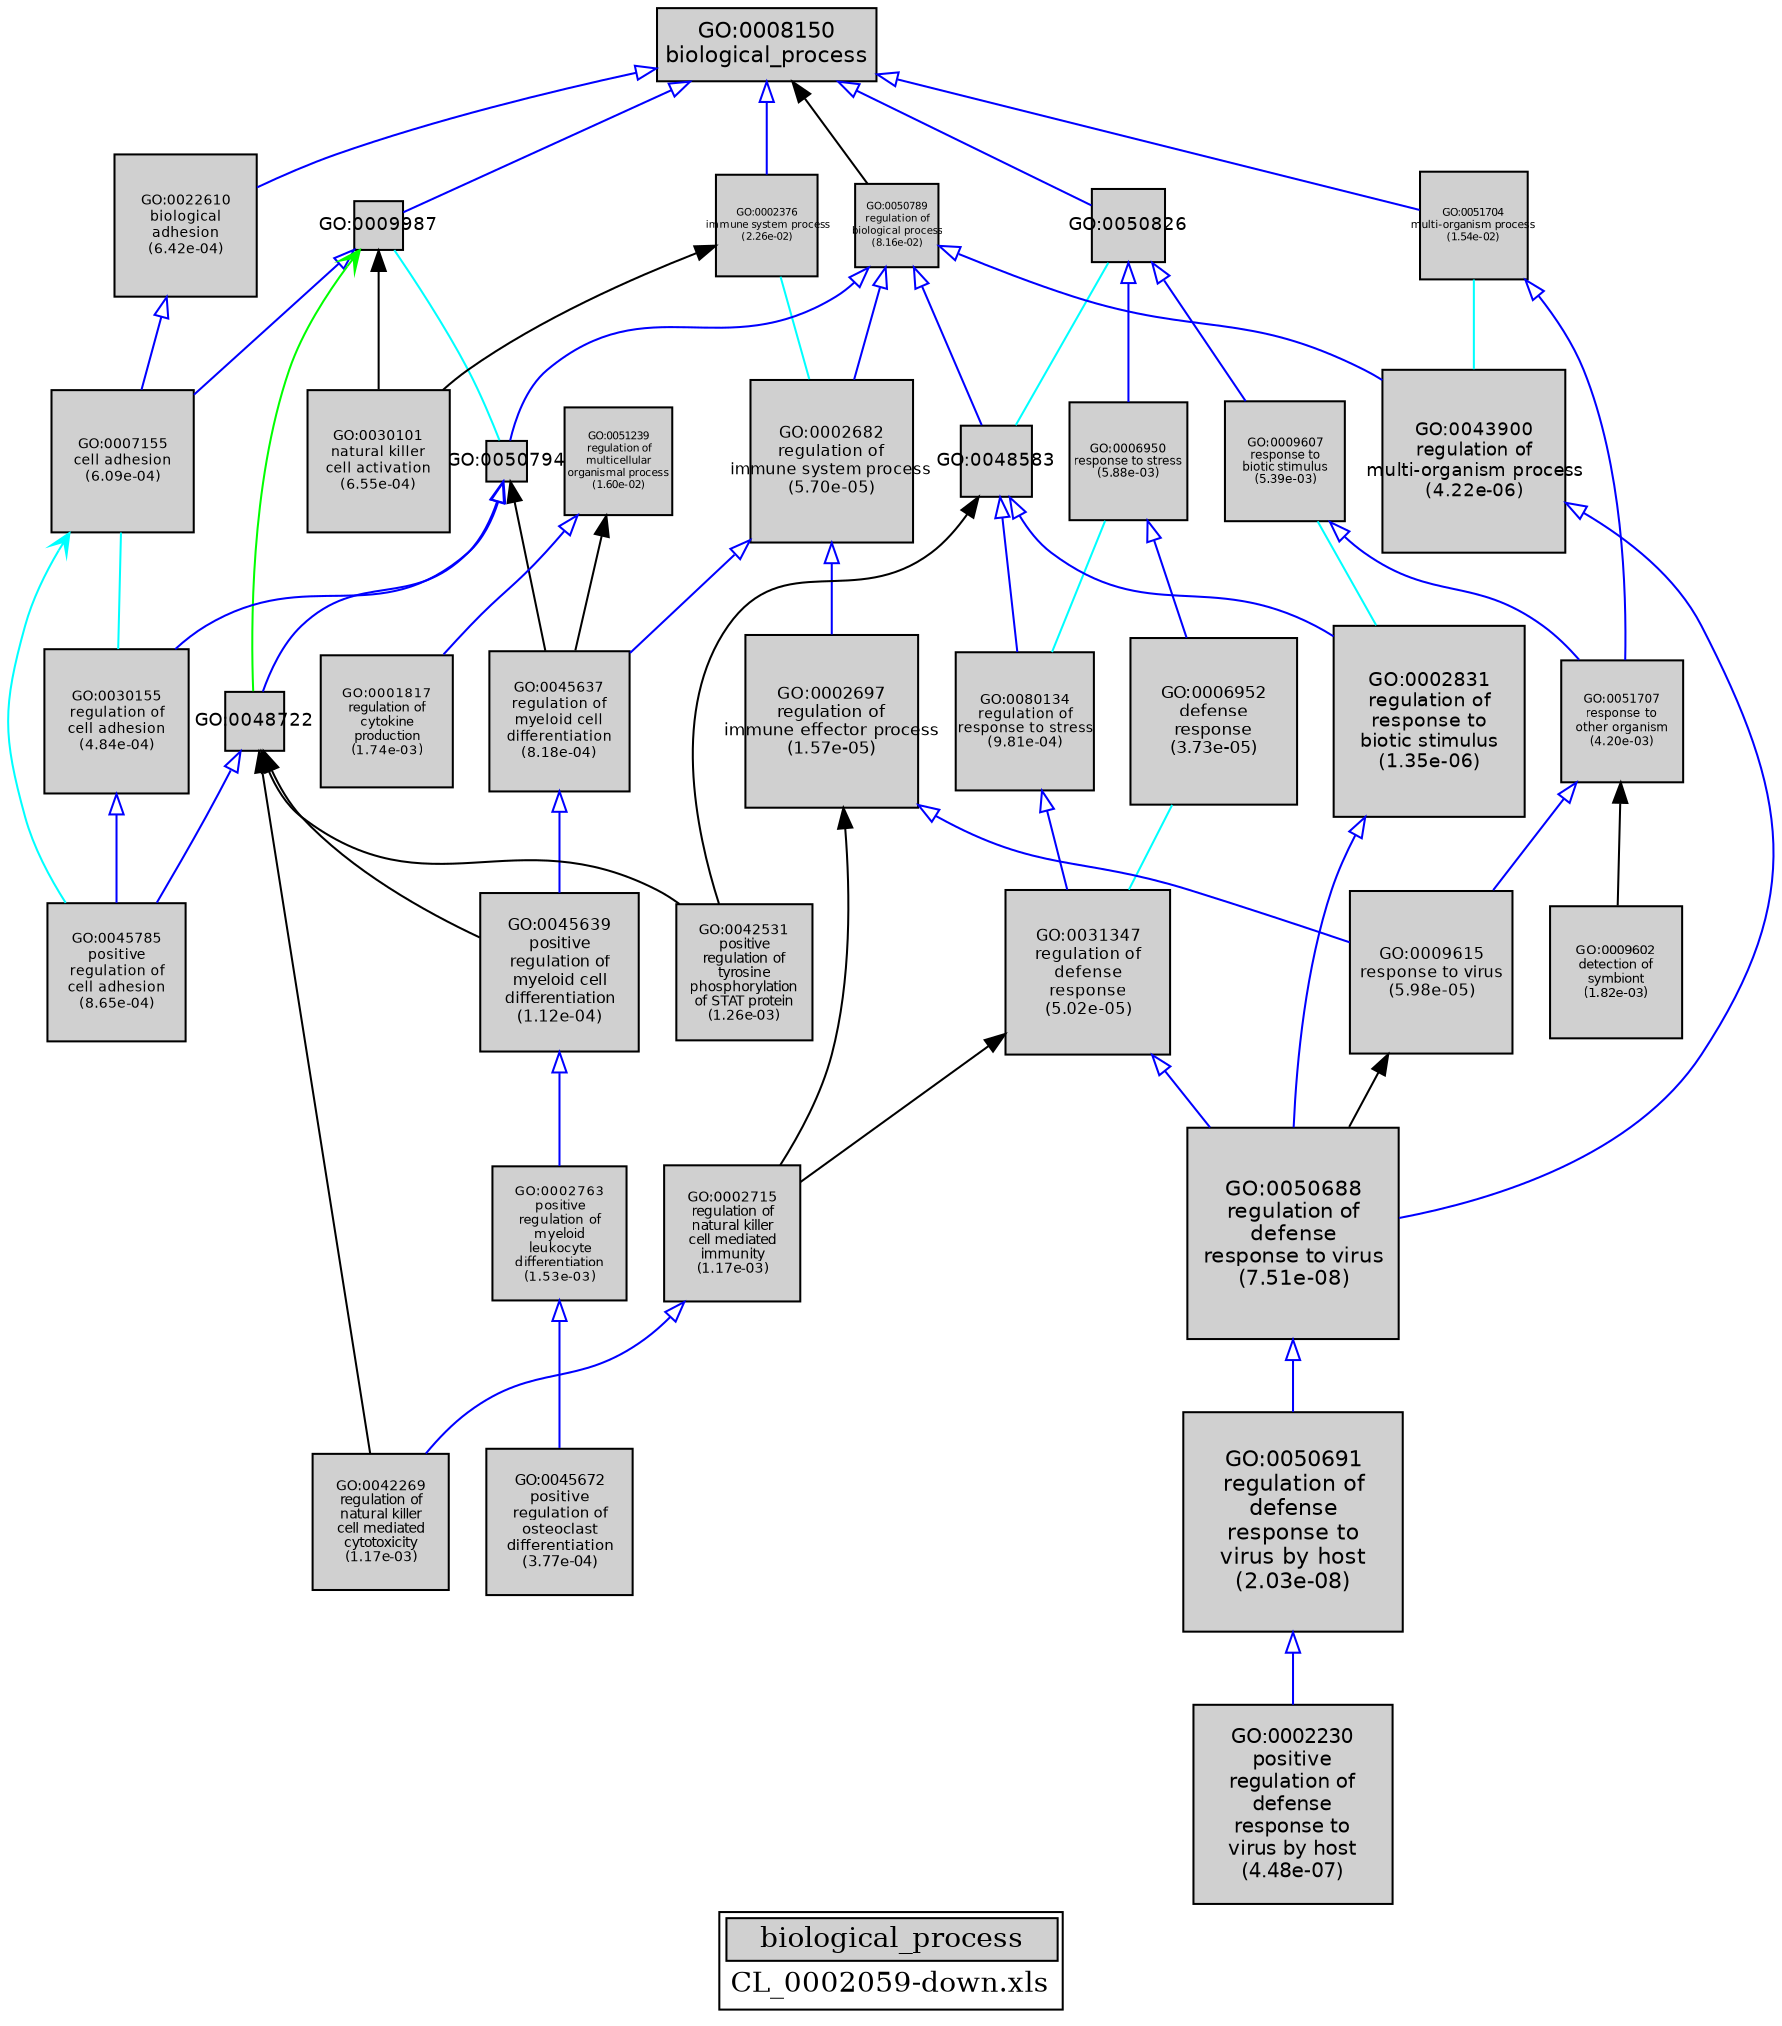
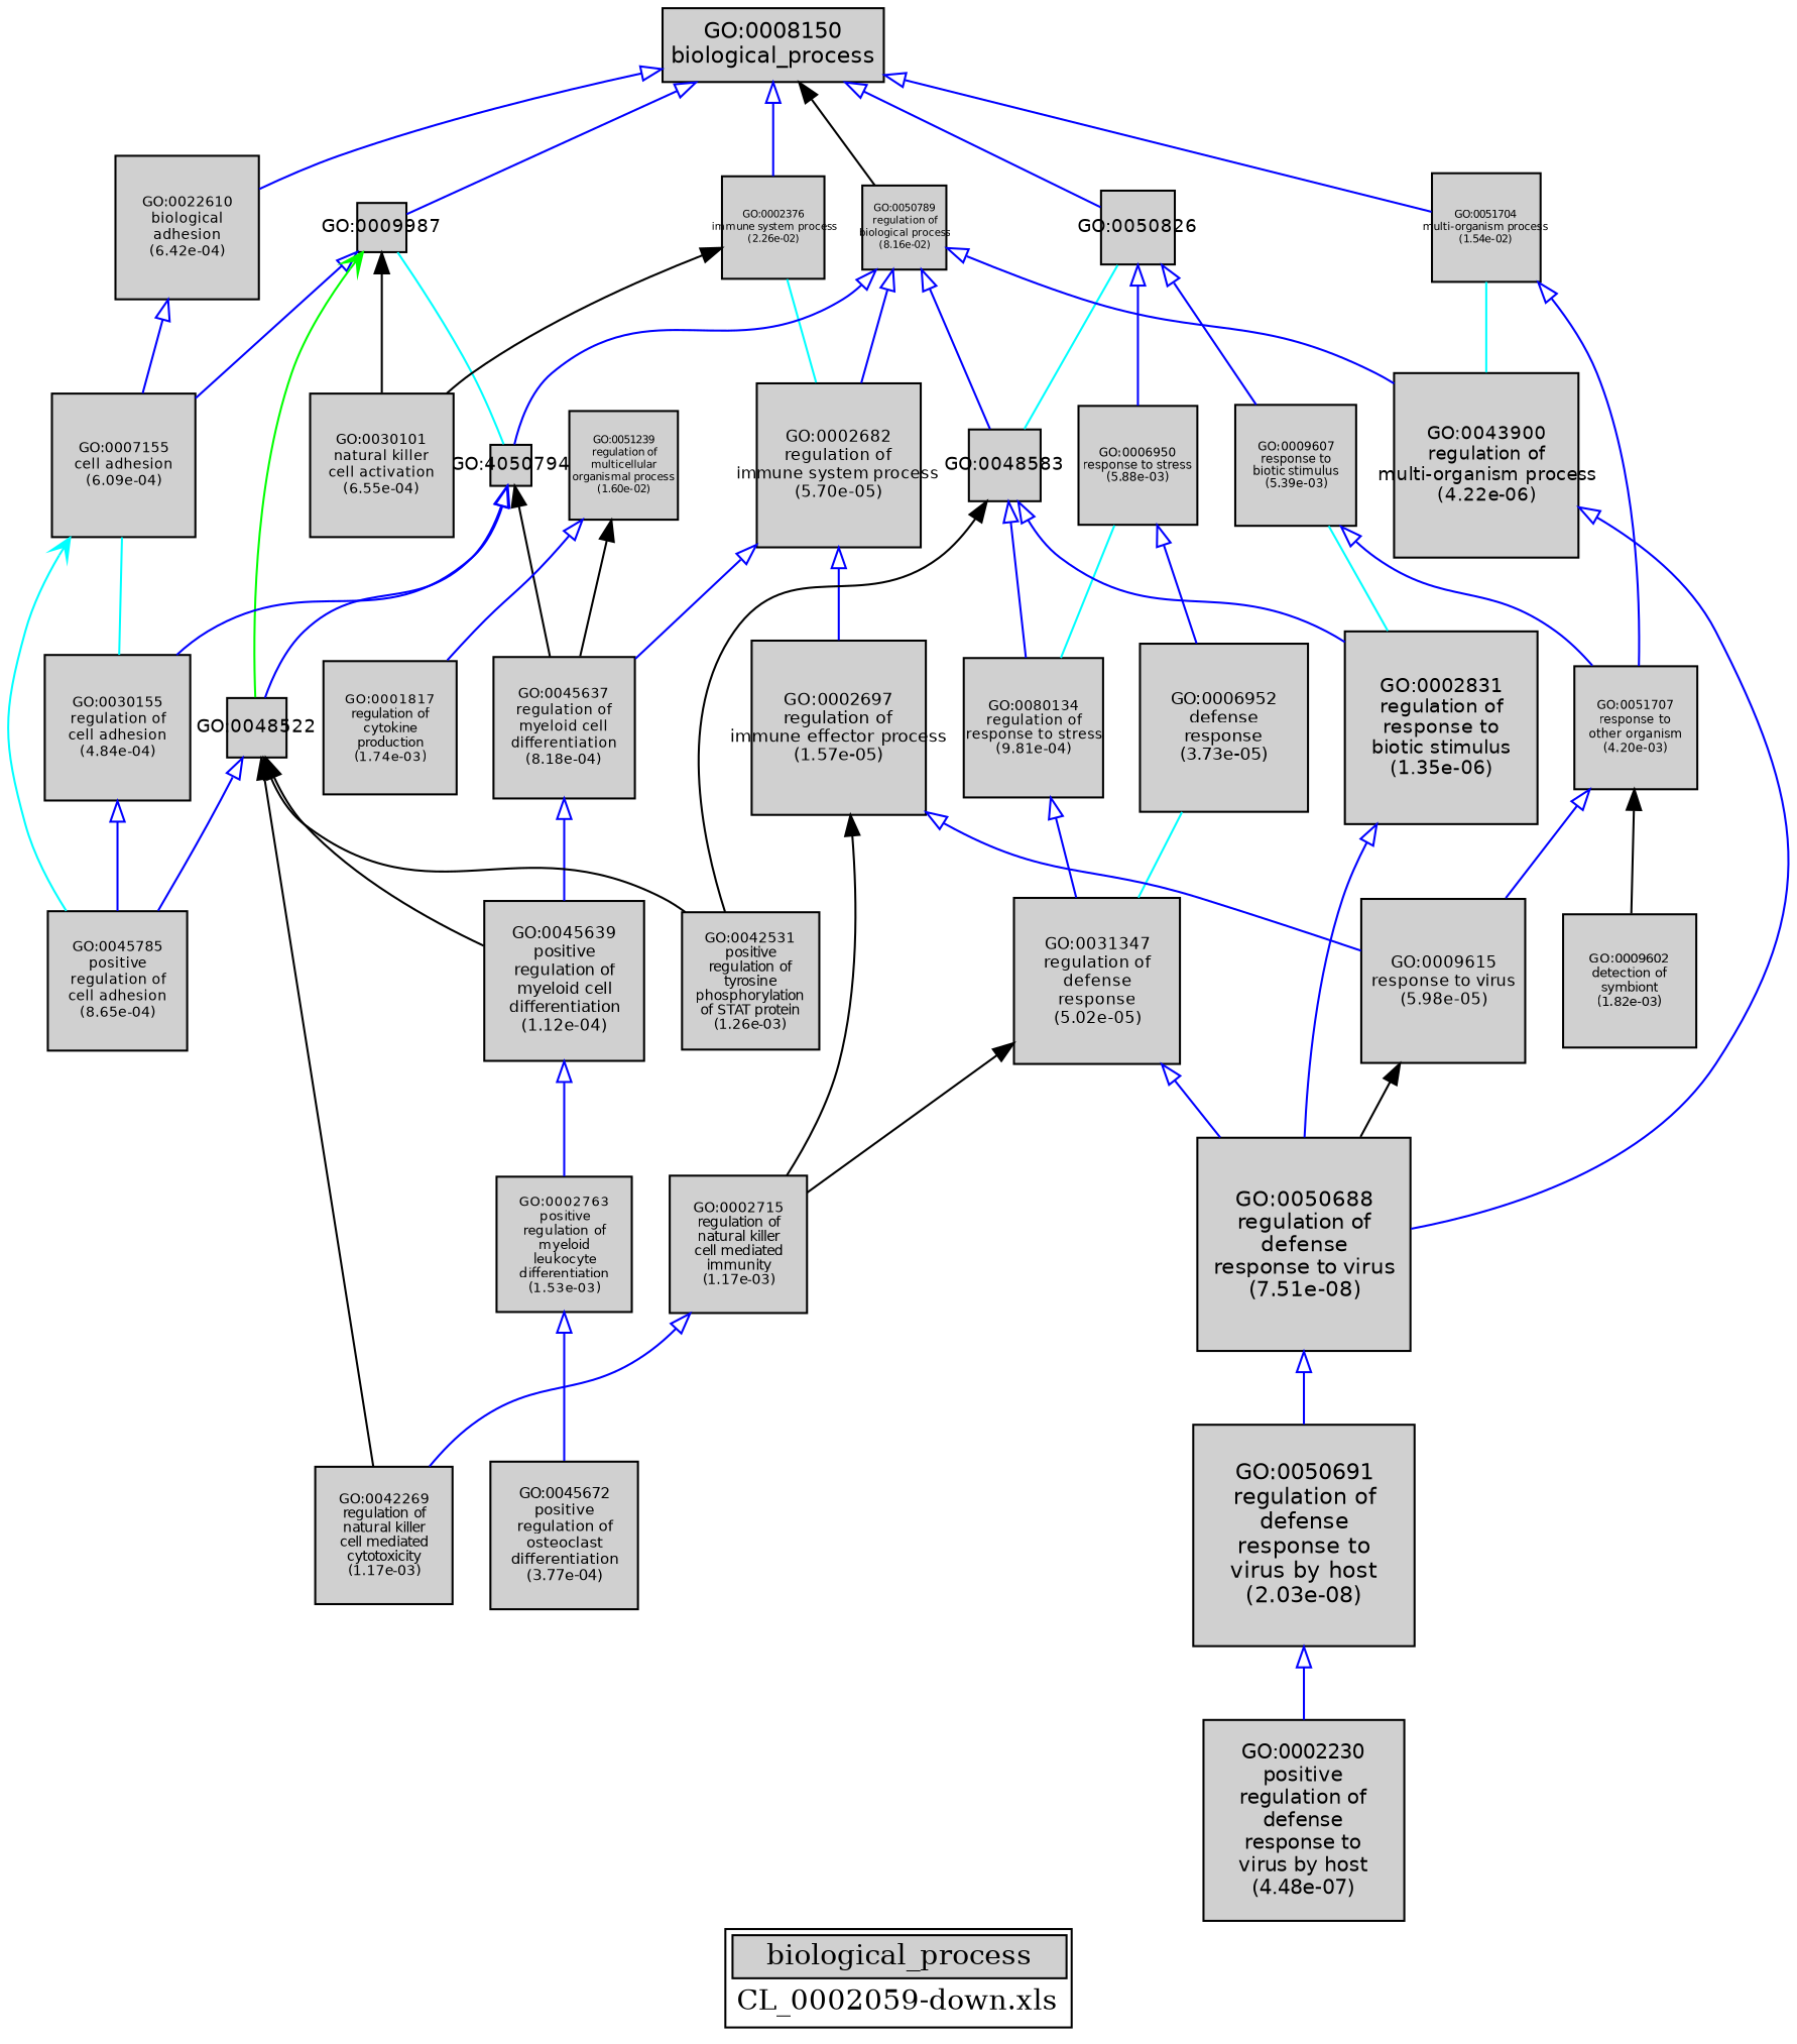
  digraph {
    bgcolor="#FFFFFF"
    label=<<TABLE COLOR="black" BGCOLOR="white"><TR><TD COLSPAN="2" BGCOLOR="#D0D0D0"><FONT COLOR="black">biological_process</FONT></TD></TR><TR><TD BORDER="0">CL_0002059-down.xls</TD></TR></TABLE>>
    node [color=black fillcolor="#D0D0D0" fixedsize=true fontcolor=black fontname=Helvetica fontsize=9 shape=box style=filled]
    edge [arrowtail=empty color=blue dir=back weight=5.0]
    n1 [fontsize=6.55953432904 height=0.911046434589 label=<<TABLE BORDER="0"><TR><TD>GO:0002763<BR/>positive<BR/>regulation of<BR/>myeloid<BR/>leukocyte<BR/>differentiation<BR/>(1.53e-03)</TD></TR></TABLE>> width=0.911046434589]
    n2 [fontsize=10.3958744006 height=1.44387144453 label=<<TABLE BORDER="0"><TR><TD>GO:0050688<BR/>regulation of<BR/>defense<BR/>response to virus<BR/>(7.51e-08)</TD></TR></TABLE>> width=1.44387144453]
    n3 [height=0.496019103867 label="GO:0050826" width=0.496019103867]
    n4 [fontsize=6.9795746857 height=0.969385373014 label=<<TABLE BORDER="0"><TR><TD>GO:0022610<BR/>biological<BR/>adhesion<BR/>(6.42e-04)</TD></TR></TABLE>> width=0.969385373014]
    "GO:0009987" [height=0.327078717371 width=0.327078717371]
    n6 [fontsize=5.84742514085 height=0.812142380674 label=<<TABLE BORDER="0"><TR><TD>GO:0006950<BR/>response to stress<BR/>(5.88e-03)</TD></TR></TABLE>> width=0.812142380674]
    n7 [fontsize=9.03637067093 height=1.25505148207 label=<<TABLE BORDER="0"><TR><TD>GO:0043900<BR/>regulation of<BR/>multi-organism process<BR/>(4.22e-06)</TD></TR></TABLE>> width=1.25505148207]
    n8 [fontsize=5.28194977897 height=0.733604135968 label=<<TABLE BORDER="0"><TR><TD>GO:0051704<BR/>multi-organism process<BR/>(1.54e-02)</TD></TR></TABLE>> width=0.733604135968]
    n9 [fontsize=6.47194900905 height=0.898881806813 label=<<TABLE BORDER="0"><TR><TD>GO:0009602<BR/>detection of<BR/>symbiont<BR/>(1.82e-03)</TD></TR></TABLE>> width=0.898881806813]
    n10 [fontsize=8.20774161931 height=1.13996411379 label=<<TABLE BORDER="0"><TR><TD>GO:0006952<BR/>defense<BR/>response<BR/>(3.73e-05)</TD></TR></TABLE>> width=1.13996411379]
    n11 [fontsize=5.03641707471 height=0.699502371487 label=<<TABLE BORDER="0"><TR><TD>GO:0002376<BR/>immune system process<BR/>(2.26e-02)</TD></TR></TABLE>> width=0.699502371487]
    n12 [fontsize=6.77772529155 height=0.941350734938 label=<<TABLE BORDER="0"><TR><TD>GO:0080134<BR/>regulation of<BR/>response to stress<BR/>(9.81e-04)</TD></TR></TABLE>> width=0.941350734938]
    n13 [fontsize=6.69174142555 height=0.929408531327 label=<<TABLE BORDER="0"><TR><TD>GO:0042269<BR/>regulation of<BR/>natural killer<BR/>cell mediated<BR/>cytotoxicity<BR/>(1.17e-03)</TD></TR></TABLE>> width=0.929408531327]
    n14 [fontsize=7.2259404224 height=1.00360283644 label=<<TABLE BORDER="0"><TR><TD>GO:0045672<BR/>positive<BR/>regulation of<BR/>osteoclast<BR/>differentiation<BR/>(3.77e-04)</TD></TR></TABLE>> width=1.00360283644]
    n15 [fontsize=6.86505205047 height=0.953479451455 label=<<TABLE BORDER="0"><TR><TD>GO:0045637<BR/>regulation of<BR/>myeloid cell<BR/>differentiation<BR/>(8.18e-04)</TD></TR></TABLE>> width=0.953479451455]
    n16 [fontsize=9.81676586966 height=1.36343970412 label=<<TABLE BORDER="0"><TR><TD>GO:0002230<BR/>positive<BR/>regulation of<BR/>defense<BR/>response to<BR/>virus by host<BR/>(4.48e-07)</TD></TR></TABLE>> width=1.36343970412]
    n17 [fontsize=7.75719160669 height=1.07738772315 label=<<TABLE BORDER="0"><TR><TD>GO:0045639<BR/>positive<BR/>regulation of<BR/>myeloid cell<BR/>differentiation<BR/>(1.12e-04)</TD></TR></TABLE>> width=1.07738772315]
    n18 [fontsize=6.69174142555 height=0.929408531327 label=<<TABLE BORDER="0"><TR><TD>GO:0002715<BR/>regulation of<BR/>natural killer<BR/>cell mediated<BR/>immunity<BR/>(1.17e-03)</TD></TR></TABLE>> width=0.929408531327]
    n19 [fontsize=10.8 height=1.5 label=<<TABLE BORDER="0"><TR><TD>GO:0050691<BR/>regulation of<BR/>defense<BR/>response to<BR/>virus by host<BR/>(2.03e-08)</TD></TR></TABLE>> width=1.5]
    n20 [fontsize=10.8 label=<<TABLE BORDER="0"><TR><TD>GO:0008150<BR/>biological_process</TD></TR></TABLE>> width=1.5]
-   "GO:0050794" [height=0.281508529902 width=0.281508529902]
+   "GO:0050794" [height=0.281508529902 width=0.281508529902 label="GO:4050794"]
    n22 [fontsize=8.03682087704 height=1.11622512181 label=<<TABLE BORDER="0"><TR><TD>GO:0002682<BR/>regulation of<BR/>immune system process<BR/>(5.70e-05)</TD></TR></TABLE>> width=1.11622512181]
    n23 [fontsize=6.65719350502 height=0.924610209031 label=<<TABLE BORDER="0"><TR><TD>GO:0042531<BR/>positive<BR/>regulation of<BR/>tyrosine<BR/>phosphorylation<BR/>of STAT protein<BR/>(1.26e-03)</TD></TR></TABLE>> width=0.924610209031]
    n24 [fontsize=5.8963382024 height=0.818935861444 label=<<TABLE BORDER="0"><TR><TD>GO:0009607<BR/>response to<BR/>biotic stimulus<BR/>(5.39e-03)</TD></TR></TABLE>> width=0.818935861444]
    "GO:0048583" [height=0.481606651696 width=0.481606651696]
    n26 [fontsize=7.00420470135 height=0.97280620852 label=<<TABLE BORDER="0"><TR><TD>GO:0007155<BR/>cell adhesion<BR/>(6.09e-04)</TD></TR></TABLE>> width=0.97280620852]
    n27 [fontsize=6.03377953448 height=0.838024935345 label=<<TABLE BORDER="0"><TR><TD>GO:0051707<BR/>response to<BR/>other organism<BR/>(4.20e-03)</TD></TR></TABLE>> width=0.838024935345]
-   "GO:0048522" [height=0.397608116612 width=0.397608116612 label="GO:0048722"]
+   "GO:0048522" [height=0.397608116612 width=0.397608116612]
    n29 [fontsize=6.49570333886 height=0.902181019286 label=<<TABLE BORDER="0"><TR><TD>GO:0001817<BR/>regulation of<BR/>cytokine<BR/>production<BR/>(1.74e-03)</TD></TR></TABLE>> width=0.902181019286]
    n30 [fontsize=8.01738612985 height=1.11352585137 label=<<TABLE BORDER="0"><TR><TD>GO:0009615<BR/>response to virus<BR/>(5.98e-05)</TD></TR></TABLE>> width=1.11352585137]
    n31 [fontsize=5.25676963434 height=0.730106893658 label=<<TABLE BORDER="0"><TR><TD>GO:0051239<BR/>regulation of<BR/>multicellular<BR/>organismal process<BR/>(1.60e-02)</TD></TR></TABLE>> width=0.730106893658]
    n32 [fontsize=6.83806192208 height=0.949730822511 label=<<TABLE BORDER="0"><TR><TD>GO:0045785<BR/>positive<BR/>regulation of<BR/>cell adhesion<BR/>(8.65e-04)</TD></TR></TABLE>> width=0.949730822511]
    n33 [fontsize=5.0 height=0.571851063609 label=<<TABLE BORDER="0"><TR><TD>GO:0050789<BR/>regulation of<BR/>biological process<BR/>(8.16e-02)</TD></TR></TABLE>> width=0.571851063609]
    n34 [fontsize=8.08882155051 height=1.12344743757 label=<<TABLE BORDER="0"><TR><TD>GO:0031347<BR/>regulation of<BR/>defense<BR/>response<BR/>(5.02e-05)</TD></TR></TABLE>> width=1.12344743757]
    n35 [fontsize=8.54647428318 height=1.18701031711 label=<<TABLE BORDER="0"><TR><TD>GO:0002697<BR/>regulation of<BR/>immune effector process<BR/>(1.57e-05)</TD></TR></TABLE>> width=1.18701031711]
    n36 [fontsize=6.97006588288 height=0.968064705956 label=<<TABLE BORDER="0"><TR><TD>GO:0030101<BR/>natural killer<BR/>cell activation<BR/>(6.55e-04)</TD></TR></TABLE>> width=0.968064705956]
    n37 [fontsize=7.11149699803 height=0.987707916393 label=<<TABLE BORDER="0"><TR><TD>GO:0030155<BR/>regulation of<BR/>cell adhesion<BR/>(4.84e-04)</TD></TR></TABLE>> width=0.987707916393]
    n38 [fontsize=9.44224693564 height=1.31142318551 label=<<TABLE BORDER="0"><TR><TD>GO:0002831<BR/>regulation of<BR/>response to<BR/>biotic stimulus<BR/>(1.35e-06)</TD></TR></TABLE>> width=1.31142318551]
    subgraph sub_1 {
      n1
      n2
      n3
      n4
      "GO:0009987"
      n6
      n7
      n8
      n9
      n10
      n11
      n12
      n13
      n14
      n15
      n16
      n17
      n18
      n19
      n20
      "GO:0050794"
      n22
      n23
      n24
      "GO:0048583"
      n26
      n27
      "GO:0048522"
      n29
      n30
      n31
      n32
      n33
      n34
      n35
      n36
      n37
      n38
    }
    subgraph sub_2 {
      n9
      n23
      n36
      subgraph sub_3 {
        n3
        n6
        n7
        n8
        n10
        n11
        n12
        "GO:0050794"
        n22
        n24
        "GO:0048583"
        n34
        n37
        n38
        subgraph sub_4 {
          "GO:0009987"
          n26
          "GO:0048522"
          n32
        }
        subgraph sub_5 {
        }
      }
      subgraph sub_6 {
      }
      subgraph sub_7 {
        n1
        n2
        n3
        n4
        "GO:0009987"
        n6
        n7
        n8
        n10
        n11
        n12
        n13
        n14
        n15
        n16
        n17
        n18
        n19
        n20
        "GO:0050794"
        n22
        n24
        "GO:0048583"
        n26
        n27
        "GO:0048522"
        n29
        n30
        n31
        n32
        n33
        n34
        n35
        n37
        n38
      }
    }
    n1 -> n14
    n2 -> n19
    n3 -> n6
    n3 -> n24
    n3 -> "GO:0048583" [arrowtail=none color=cyan weight=1]
    n4 -> n26
    "GO:0009987" -> "GO:0050794" [arrowtail=none color=cyan weight=1]
    "GO:0009987" -> n26
    "GO:0009987" -> "GO:0048522" [arrowtail=vee color=green weight=1]
    "GO:0009987" -> n36 [weight=1 arrowtail="" color=""]
    n6 -> n10
    n6 -> n12 [arrowtail=none color=cyan weight=1]
    n7 -> n2
    n8 -> n7 [arrowtail=none color=cyan weight=1]
    n8 -> n27
    n10 -> n34 [arrowtail=none color=cyan weight=1]
    n11 -> n22 [arrowtail=none color=cyan weight=1]
    n11 -> n36 [weight=1 arrowtail="" color=""]
    n12 -> n34
    n15 -> n17
    n17 -> n1
    n18 -> n13
    n19 -> n16
    n20 -> n3
    n20 -> n4
    n20 -> "GO:0009987"
    n20 -> n8
    n20 -> n11
    n20 -> n33 [weight=1 arrowtail="" color=""]
    "GO:0050794" -> n15 [weight=1 arrowtail="" color=""]
    "GO:0050794" -> "GO:0048522"
    "GO:0050794" -> n37
    n22 -> n15
    n22 -> n35
    n24 -> n27
    n24 -> n38 [arrowtail=none color=cyan weight=1]
    "GO:0048583" -> n12
    "GO:0048583" -> n23 [weight=1 arrowtail="" color=""]
    "GO:0048583" -> n38
    n26 -> n32 [arrowtail=vee color=cyan weight=1]
    n26 -> n37 [arrowtail=none color=cyan weight=1]
    n27 -> n9 [weight=1 arrowtail="" color=""]
    n27 -> n30
    "GO:0048522" -> n13 [weight=1 arrowtail="" color=""]
    "GO:0048522" -> n17 [weight=1 arrowtail="" color=""]
    "GO:0048522" -> n23 [weight=1 arrowtail="" color=""]
    "GO:0048522" -> n32
    n30 -> n2 [weight=1 arrowtail="" color=""]
    n31 -> n15 [weight=1 arrowtail="" color=""]
    n31 -> n29
    n33 -> n7
    n33 -> "GO:0050794"
    n33 -> n22
    n33 -> "GO:0048583"
    n34 -> n2
    n34 -> n18 [weight=1 arrowtail="" color=""]
    n35 -> n18 [weight=1 arrowtail="" color=""]
    n35 -> n30
    n37 -> n32
    n38 -> n2
  }
